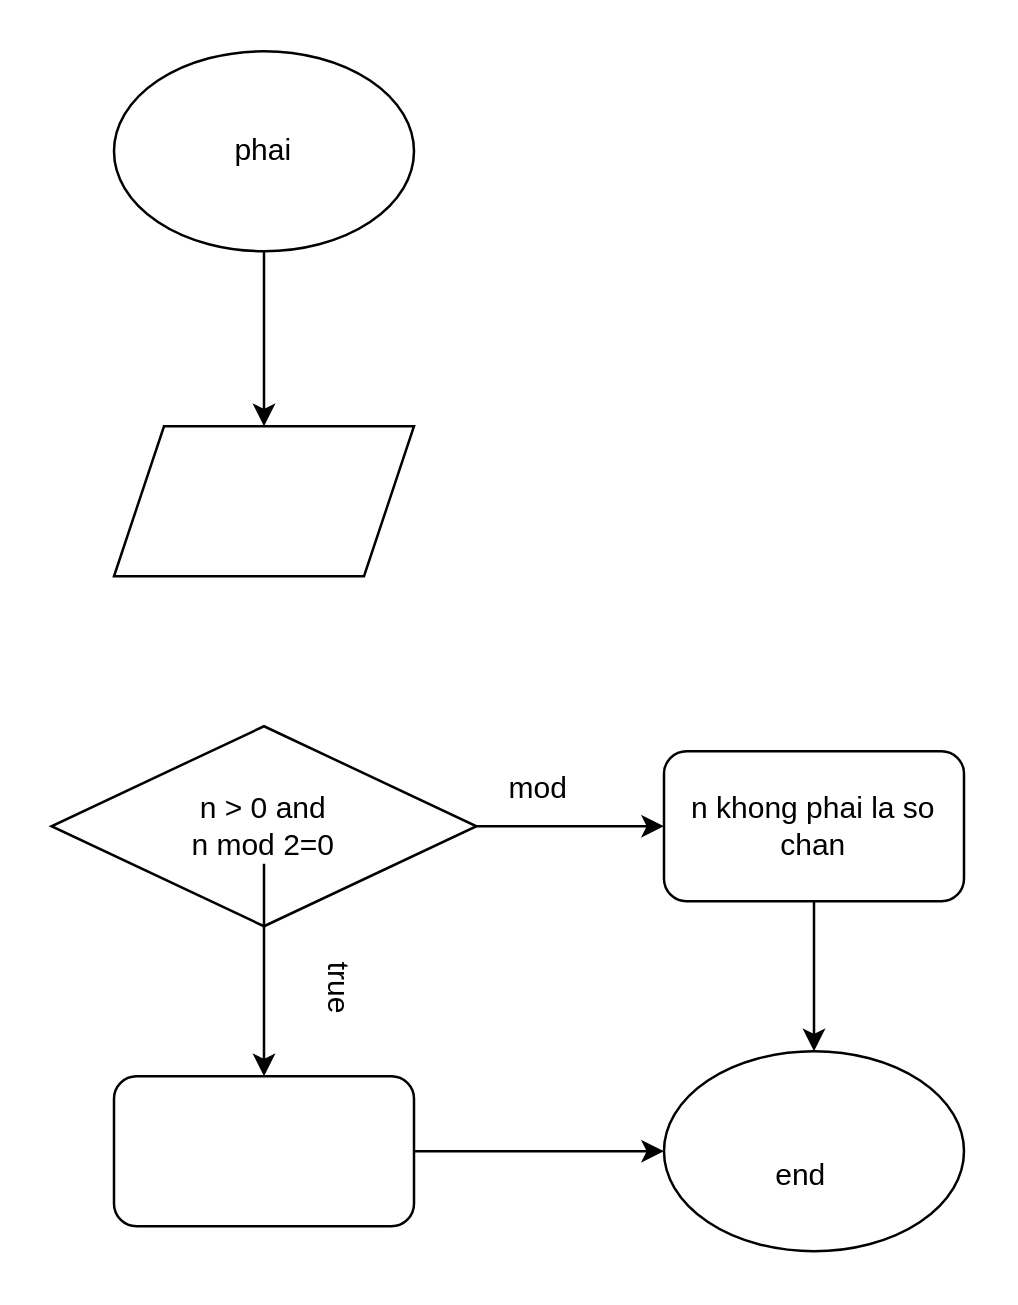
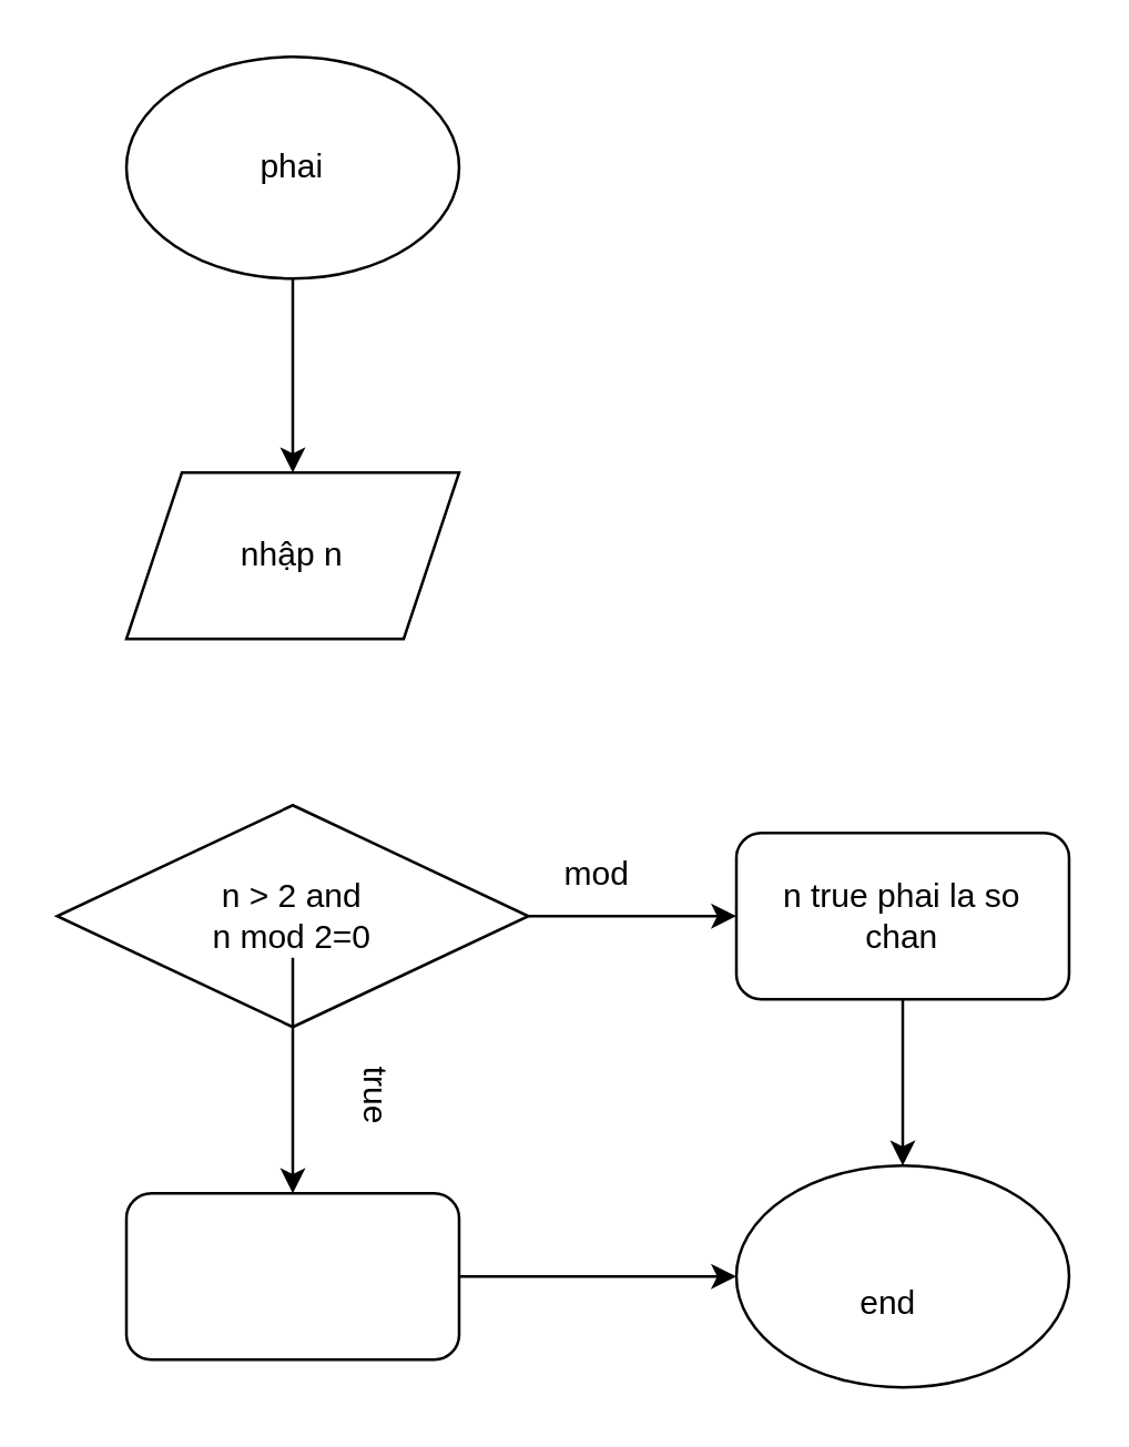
  <mxCell id="0" />
  <mxCell id="1" parent="0" />
  <mxCell id="2" style="edgeStyle=orthogonalEdgeStyle;rounded=0;orthogonalLoop=1;jettySize=auto;html=1;exitX=0.5;exitY=1;exitDx=0;exitDy=0;entryX=0.5;entryY=0;entryDx=0;entryDy=0;" edge="1" parent="1" source="3" target="4"><mxGeometry relative="1" as="geometry" /></mxCell>
  <mxCell id="3" value="" style="ellipse;whiteSpace=wrap;html=1;" vertex="1" parent="1"><mxGeometry x="45" y="20" width="120" height="80" as="geometry" /></mxCell>
  <mxCell id="4" value="" style="shape=parallelogram;perimeter=parallelogramPerimeter;whiteSpace=wrap;html=1;fixedSize=1;" vertex="1" parent="1"><mxGeometry x="45" y="170" width="120" height="60" as="geometry" /></mxCell>
  <mxCell id="5" value="" style="edgeStyle=orthogonalEdgeStyle;rounded=0;orthogonalLoop=1;jettySize=auto;html=1;" edge="1" parent="1" source="6" target="17"><mxGeometry relative="1" as="geometry" /></mxCell>
  <mxCell id="6" value="" style="rhombus;whiteSpace=wrap;html=1;" vertex="1" parent="1"><mxGeometry x="20" y="290" width="170" height="80" as="geometry" /></mxCell>
  <mxCell id="7" value="" style="ellipse;whiteSpace=wrap;html=1;" vertex="1" parent="1"><mxGeometry x="265" y="420" width="120" height="80" as="geometry" /></mxCell>
  <mxCell id="8" value="" style="edgeStyle=orthogonalEdgeStyle;rounded=0;orthogonalLoop=1;jettySize=auto;html=1;" edge="1" parent="1" source="9" target="7"><mxGeometry relative="1" as="geometry" /></mxCell>
  <mxCell id="9" value="" style="rounded=1;whiteSpace=wrap;html=1;" vertex="1" parent="1"><mxGeometry x="45" y="430" width="120" height="60" as="geometry" /></mxCell>
  <mxCell id="10" value="phai" style="text;html=1;align=center;verticalAlign=middle;whiteSpace=wrap;rounded=0;" vertex="1" parent="1"><mxGeometry x="75" y="45" width="60" height="30" as="geometry" /></mxCell>
+ <mxCell id="11" value="nhập n" style="text;html=1;align=center;verticalAlign=middle;whiteSpace=wrap;rounded=0;" vertex="1" parent="1"><mxGeometry x="75" y="185" width="60" height="30" as="geometry" /></mxCell>
  <mxCell id="12" value="" style="edgeStyle=orthogonalEdgeStyle;rounded=0;orthogonalLoop=1;jettySize=auto;html=1;" edge="1" parent="1" source="13" target="9"><mxGeometry relative="1" as="geometry" /></mxCell>
- <mxCell id="13" value="&lt;font style=&quot;vertical-align: inherit;&quot;&gt;&lt;font style=&quot;vertical-align: inherit;&quot;&gt;&lt;font style=&quot;vertical-align: inherit;&quot;&gt;&lt;font style=&quot;vertical-align: inherit;&quot;&gt;n &amp;gt; 0 and n mod 2=0&lt;/font&gt;&lt;/font&gt;&lt;/font&gt;&lt;/font&gt;" style="text;html=1;align=center;verticalAlign=middle;whiteSpace=wrap;rounded=0;" vertex="1" parent="1"><mxGeometry x="75" y="315" width="60" height="30" as="geometry" /></mxCell>
+ <mxCell id="13" value="&lt;font style=&quot;vertical-align: inherit;&quot;&gt;&lt;font style=&quot;vertical-align: inherit;&quot;&gt;&lt;font style=&quot;vertical-align: inherit;&quot;&gt;&lt;font style=&quot;vertical-align: inherit;&quot;&gt;n &amp;gt; 2 and n mod 2=0&lt;/font&gt;&lt;/font&gt;&lt;/font&gt;&lt;/font&gt;" style="text;html=1;align=center;verticalAlign=middle;whiteSpace=wrap;rounded=0;" vertex="1" parent="1"><mxGeometry x="75" y="315" width="60" height="30" as="geometry" /></mxCell>
  <mxCell id="14" value="&lt;font style=&quot;vertical-align: inherit;&quot;&gt;&lt;font style=&quot;vertical-align: inherit;&quot;&gt;mod&lt;/font&gt;&lt;/font&gt;" style="text;html=1;align=center;verticalAlign=middle;whiteSpace=wrap;rounded=0;" vertex="1" parent="1"><mxGeometry x="185" y="300" width="60" height="30" as="geometry" /></mxCell>
  <mxCell id="15" value="&lt;font style=&quot;vertical-align: inherit;&quot;&gt;&lt;font style=&quot;vertical-align: inherit;&quot;&gt;true&lt;/font&gt;&lt;/font&gt;" style="text;html=1;align=center;verticalAlign=middle;whiteSpace=wrap;rounded=0;rotation=90;" vertex="1" parent="1"><mxGeometry x="105" y="380" width="60" height="30" as="geometry" /></mxCell>
  <mxCell id="16" value="" style="edgeStyle=orthogonalEdgeStyle;rounded=0;orthogonalLoop=1;jettySize=auto;html=1;" edge="1" parent="1" source="17" target="7"><mxGeometry relative="1" as="geometry" /></mxCell>
  <mxCell id="17" value="" style="rounded=1;whiteSpace=wrap;html=1;" vertex="1" parent="1"><mxGeometry x="265" y="300" width="120" height="60" as="geometry" /></mxCell>
- <mxCell id="18" value="&lt;font style=&quot;vertical-align: inherit;&quot;&gt;&lt;font style=&quot;vertical-align: inherit;&quot;&gt;n khong phai la so chan&lt;/font&gt;&lt;/font&gt;" style="text;html=1;align=center;verticalAlign=middle;whiteSpace=wrap;rounded=0;" vertex="1" parent="1"><mxGeometry x="275" y="315" width="100" height="30" as="geometry" /></mxCell>
+ <mxCell id="18" value="&lt;font style=&quot;vertical-align: inherit;&quot;&gt;&lt;font style=&quot;vertical-align: inherit;&quot;&gt;n true phai la so chan&lt;/font&gt;&lt;/font&gt;" style="text;html=1;align=center;verticalAlign=middle;whiteSpace=wrap;rounded=0;" vertex="1" parent="1"><mxGeometry x="275" y="315" width="100" height="30" as="geometry" /></mxCell>
  <mxCell id="19" value="&lt;font style=&quot;vertical-align: inherit;&quot;&gt;&lt;font style=&quot;vertical-align: inherit;&quot;&gt;end&lt;/font&gt;&lt;/font&gt;" style="text;html=1;align=center;verticalAlign=middle;whiteSpace=wrap;rounded=0;" vertex="1" parent="1"><mxGeometry x="290" y="455" width="60" height="30" as="geometry" /></mxCell>
